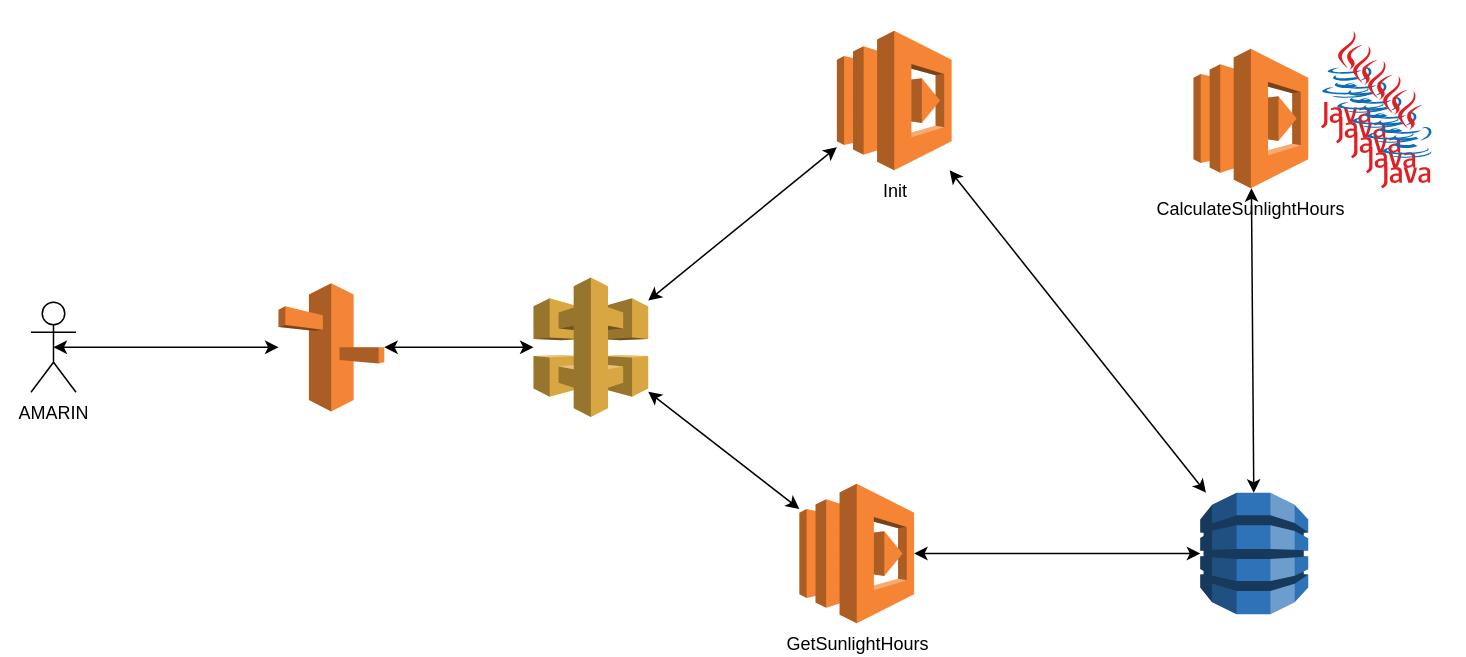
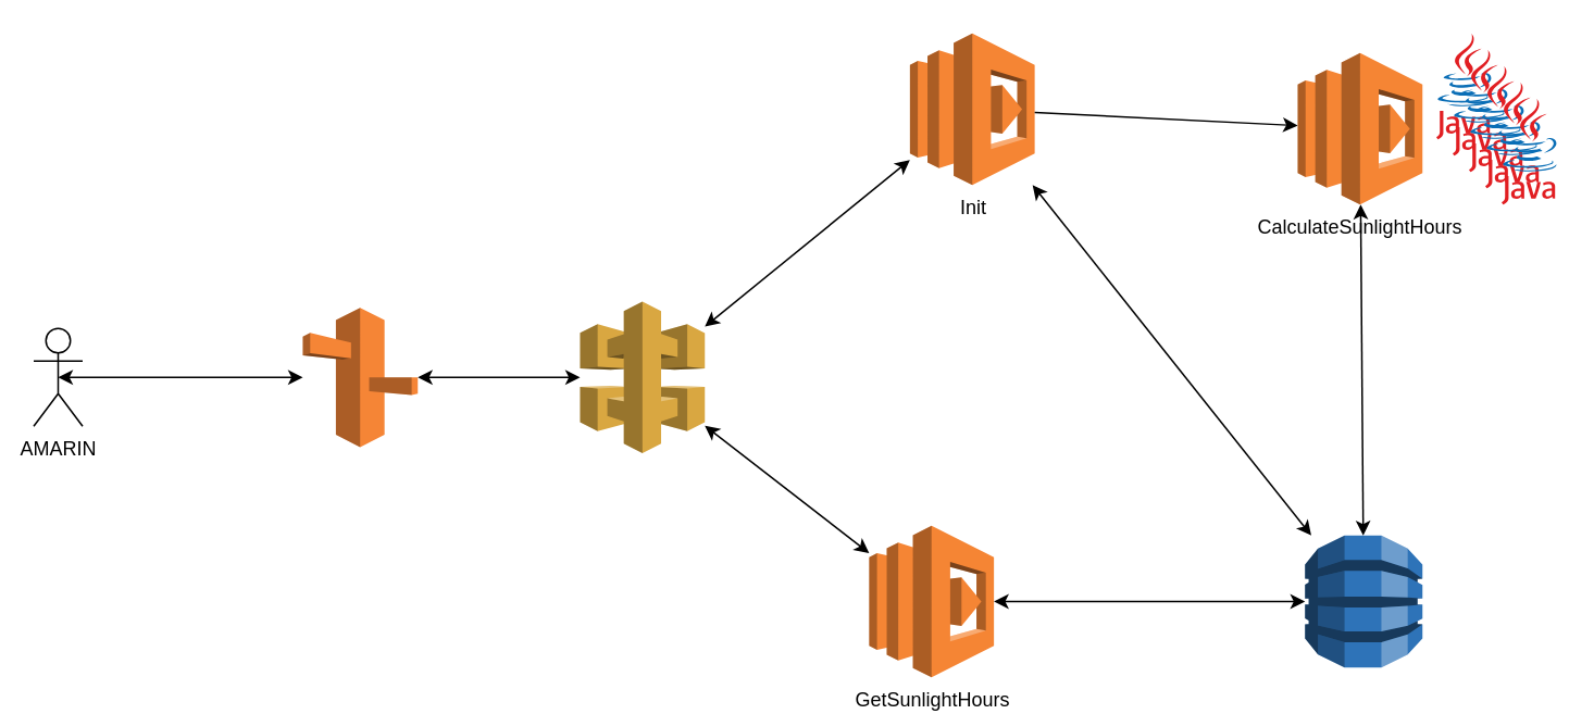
  <mxCell id="0" />
  <mxCell id="1" parent="0" />
  <mxCell id="2" value="" style="outlineConnect=0;dashed=0;verticalLabelPosition=bottom;verticalAlign=top;align=center;html=1;shape=mxgraph.aws3.route_53;fillColor=#F58536;gradientColor=none;" vertex="1" parent="1"><mxGeometry x="185" y="188.25" width="70.5" height="85.5" as="geometry" /></mxCell>
  <mxCell id="3" value="CalculateSunlightHours" style="outlineConnect=0;dashed=0;verticalLabelPosition=bottom;verticalAlign=top;align=center;html=1;shape=mxgraph.aws3.lambda;fillColor=#F58534;gradientColor=none;" vertex="1" parent="1"><mxGeometry x="795" y="32" width="76.5" height="93" as="geometry" /></mxCell>
  <mxCell id="4" value="" style="outlineConnect=0;dashed=0;verticalLabelPosition=bottom;verticalAlign=top;align=center;html=1;shape=mxgraph.aws3.api_gateway;fillColor=#D9A741;gradientColor=none;" vertex="1" parent="1"><mxGeometry x="355" y="184.5" width="76.5" height="93" as="geometry" /></mxCell>
  <mxCell id="5" value="" style="outlineConnect=0;dashed=0;verticalLabelPosition=bottom;verticalAlign=top;align=center;html=1;shape=mxgraph.aws3.dynamo_db;fillColor=#2E73B8;gradientColor=none;" vertex="1" parent="1"><mxGeometry x="799.5" y="328" width="72" height="81" as="geometry" /></mxCell>
  <mxCell id="6" value="" style="dashed=0;outlineConnect=0;html=1;align=center;labelPosition=center;verticalLabelPosition=bottom;verticalAlign=top;shape=mxgraph.weblogos.java" vertex="1" parent="1"><mxGeometry x="880" y="20" width="34.4" height="65" as="geometry" /></mxCell>
  <mxCell id="7" value="AMARIN" style="shape=umlActor;verticalLabelPosition=bottom;verticalAlign=top;html=1;outlineConnect=0;" vertex="1" parent="1"><mxGeometry x="20" y="201" width="30" height="60" as="geometry" /></mxCell>
  <mxCell id="8" value="GetSunlightHours" style="outlineConnect=0;dashed=0;verticalLabelPosition=bottom;verticalAlign=top;align=center;html=1;shape=mxgraph.aws3.lambda;fillColor=#F58534;gradientColor=none;" vertex="1" parent="1"><mxGeometry x="532.25" y="322" width="76.5" height="93" as="geometry" /></mxCell>
  <mxCell id="9" value="Init" style="outlineConnect=0;dashed=0;verticalLabelPosition=bottom;verticalAlign=top;align=center;html=1;shape=mxgraph.aws3.lambda;fillColor=#F58534;gradientColor=none;" vertex="1" parent="1"><mxGeometry x="557.25" y="20" width="76.5" height="93" as="geometry" /></mxCell>
  <mxCell id="10" value="" style="endArrow=classic;startArrow=classic;html=1;" edge="1" parent="1" source="4" target="9"><mxGeometry width="50" height="50" relative="1" as="geometry"><mxPoint x="405" y="222" as="sourcePoint" /><mxPoint x="455" y="172" as="targetPoint" /></mxGeometry></mxCell>
  <mxCell id="11" value="" style="endArrow=classic;startArrow=classic;html=1;" edge="1" parent="1" source="4" target="8"><mxGeometry width="50" height="50" relative="1" as="geometry"><mxPoint x="477.25" y="342" as="sourcePoint" /><mxPoint x="527.25" y="292" as="targetPoint" /></mxGeometry></mxCell>
  <mxCell id="12" value="" style="endArrow=classic;startArrow=classic;html=1;" edge="1" parent="1" source="8" target="5"><mxGeometry width="50" height="50" relative="1" as="geometry"><mxPoint x="477.25" y="342" as="sourcePoint" /><mxPoint x="527.25" y="292" as="targetPoint" /></mxGeometry></mxCell>
+ <mxCell id="13" value="" style="endArrow=classic;html=1;" edge="1" parent="1" source="9" target="3"><mxGeometry width="50" height="50" relative="1" as="geometry"><mxPoint x="505" y="372" as="sourcePoint" /><mxPoint x="555" y="322" as="targetPoint" /></mxGeometry></mxCell>
  <mxCell id="14" value="" style="endArrow=classic;startArrow=classic;html=1;" edge="1" parent="1" source="5" target="3"><mxGeometry width="50" height="50" relative="1" as="geometry"><mxPoint x="585" y="372" as="sourcePoint" /><mxPoint x="635" y="322" as="targetPoint" /></mxGeometry></mxCell>
  <mxCell id="15" value="" style="endArrow=classic;startArrow=classic;html=1;" edge="1" parent="1" source="9" target="5"><mxGeometry width="50" height="50" relative="1" as="geometry"><mxPoint x="505" y="372" as="sourcePoint" /><mxPoint x="555" y="322" as="targetPoint" /></mxGeometry></mxCell>
  <mxCell id="16" value="" style="endArrow=classic;startArrow=classic;html=1;" edge="1" parent="1" source="2" target="4"><mxGeometry width="50" height="50" relative="1" as="geometry"><mxPoint x="577.25" y="492" as="sourcePoint" /><mxPoint x="627.25" y="442" as="targetPoint" /></mxGeometry></mxCell>
  <mxCell id="17" value="" style="dashed=0;outlineConnect=0;html=1;align=center;labelPosition=center;verticalLabelPosition=bottom;verticalAlign=top;shape=mxgraph.weblogos.java" vertex="1" parent="1"><mxGeometry x="890" y="30" width="34.4" height="65" as="geometry" /></mxCell>
  <mxCell id="18" value="" style="dashed=0;outlineConnect=0;html=1;align=center;labelPosition=center;verticalLabelPosition=bottom;verticalAlign=top;shape=mxgraph.weblogos.java" vertex="1" parent="1"><mxGeometry x="900" y="40" width="34.4" height="65" as="geometry" /></mxCell>
  <mxCell id="19" value="" style="dashed=0;outlineConnect=0;html=1;align=center;labelPosition=center;verticalLabelPosition=bottom;verticalAlign=top;shape=mxgraph.weblogos.java" vertex="1" parent="1"><mxGeometry x="910" y="50" width="34.4" height="65" as="geometry" /></mxCell>
  <mxCell id="20" value="" style="dashed=0;outlineConnect=0;html=1;align=center;labelPosition=center;verticalLabelPosition=bottom;verticalAlign=top;shape=mxgraph.weblogos.java" vertex="1" parent="1"><mxGeometry x="920" y="60" width="34.4" height="65" as="geometry" /></mxCell>
  <mxCell id="21" value="" style="endArrow=classic;startArrow=classic;html=1;entryX=0.5;entryY=0.5;entryDx=0;entryDy=0;entryPerimeter=0;" edge="1" parent="1" source="2" target="7"><mxGeometry width="50" height="50" relative="1" as="geometry"><mxPoint x="505" y="372" as="sourcePoint" /><mxPoint x="555" y="322" as="targetPoint" /></mxGeometry></mxCell>
